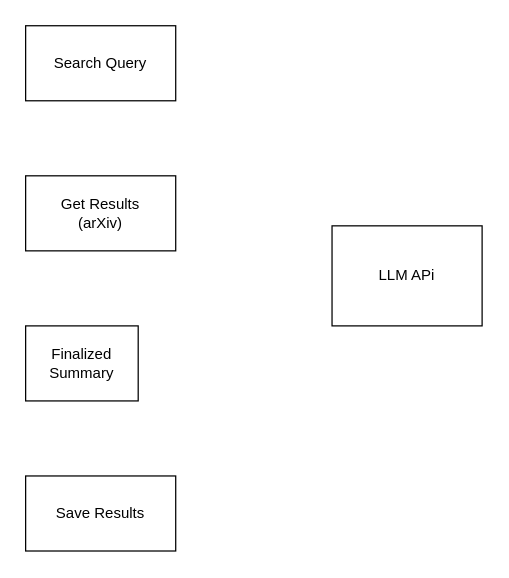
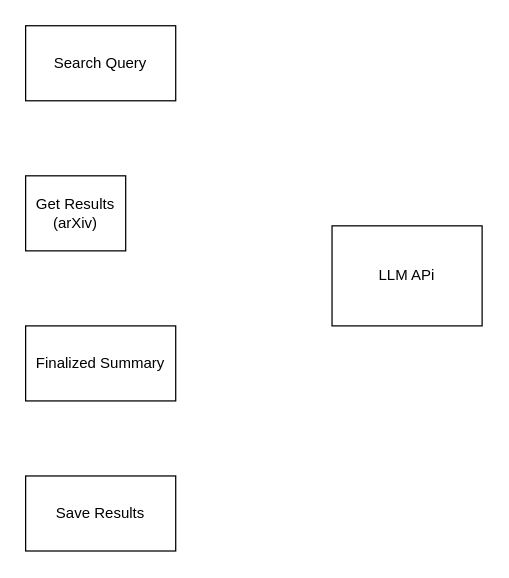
  <mxCell id="0" />
  <mxCell id="1" parent="0" />
  <mxCell id="2" value="Search Query" style="rounded=0;whiteSpace=wrap;html=1;" vertex="1" parent="1"><mxGeometry x="20" y="20" width="120" height="60" as="geometry" /></mxCell>
- <mxCell id="3" value="Get Results&lt;div&gt;(arXiv)&lt;/div&gt;" style="rounded=0;whiteSpace=wrap;html=1;container=1;" vertex="1" parent="1"><mxGeometry x="20" y="140" width="120" height="60" as="geometry" /></mxCell>
- <mxCell id="4" value="Finalized Summary" style="rounded=0;whiteSpace=wrap;html=1;container=1;" vertex="1" parent="1"><mxGeometry x="20" y="260" width="90" height="60" as="geometry" /></mxCell>
+ <mxCell id="3" value="Get Results&lt;div&gt;(arXiv)&lt;/div&gt;" style="rounded=0;whiteSpace=wrap;html=1;container=1;" vertex="1" parent="1"><mxGeometry x="20" y="140" width="80" height="60" as="geometry" /></mxCell>
+ <mxCell id="4" value="Finalized Summary" style="rounded=0;whiteSpace=wrap;html=1;container=1;" vertex="1" parent="1"><mxGeometry x="20" y="260" width="120" height="60" as="geometry" /></mxCell>
  <mxCell id="5" value="Save Results" style="rounded=0;whiteSpace=wrap;html=1;container=1;" vertex="1" parent="1"><mxGeometry x="20" y="380" width="120" height="60" as="geometry" /></mxCell>
  <mxCell id="6" value="LLM APi" style="rounded=0;whiteSpace=wrap;html=1;container=1;" vertex="1" parent="1"><mxGeometry x="265" y="180" width="120" height="80" as="geometry" /></mxCell>
